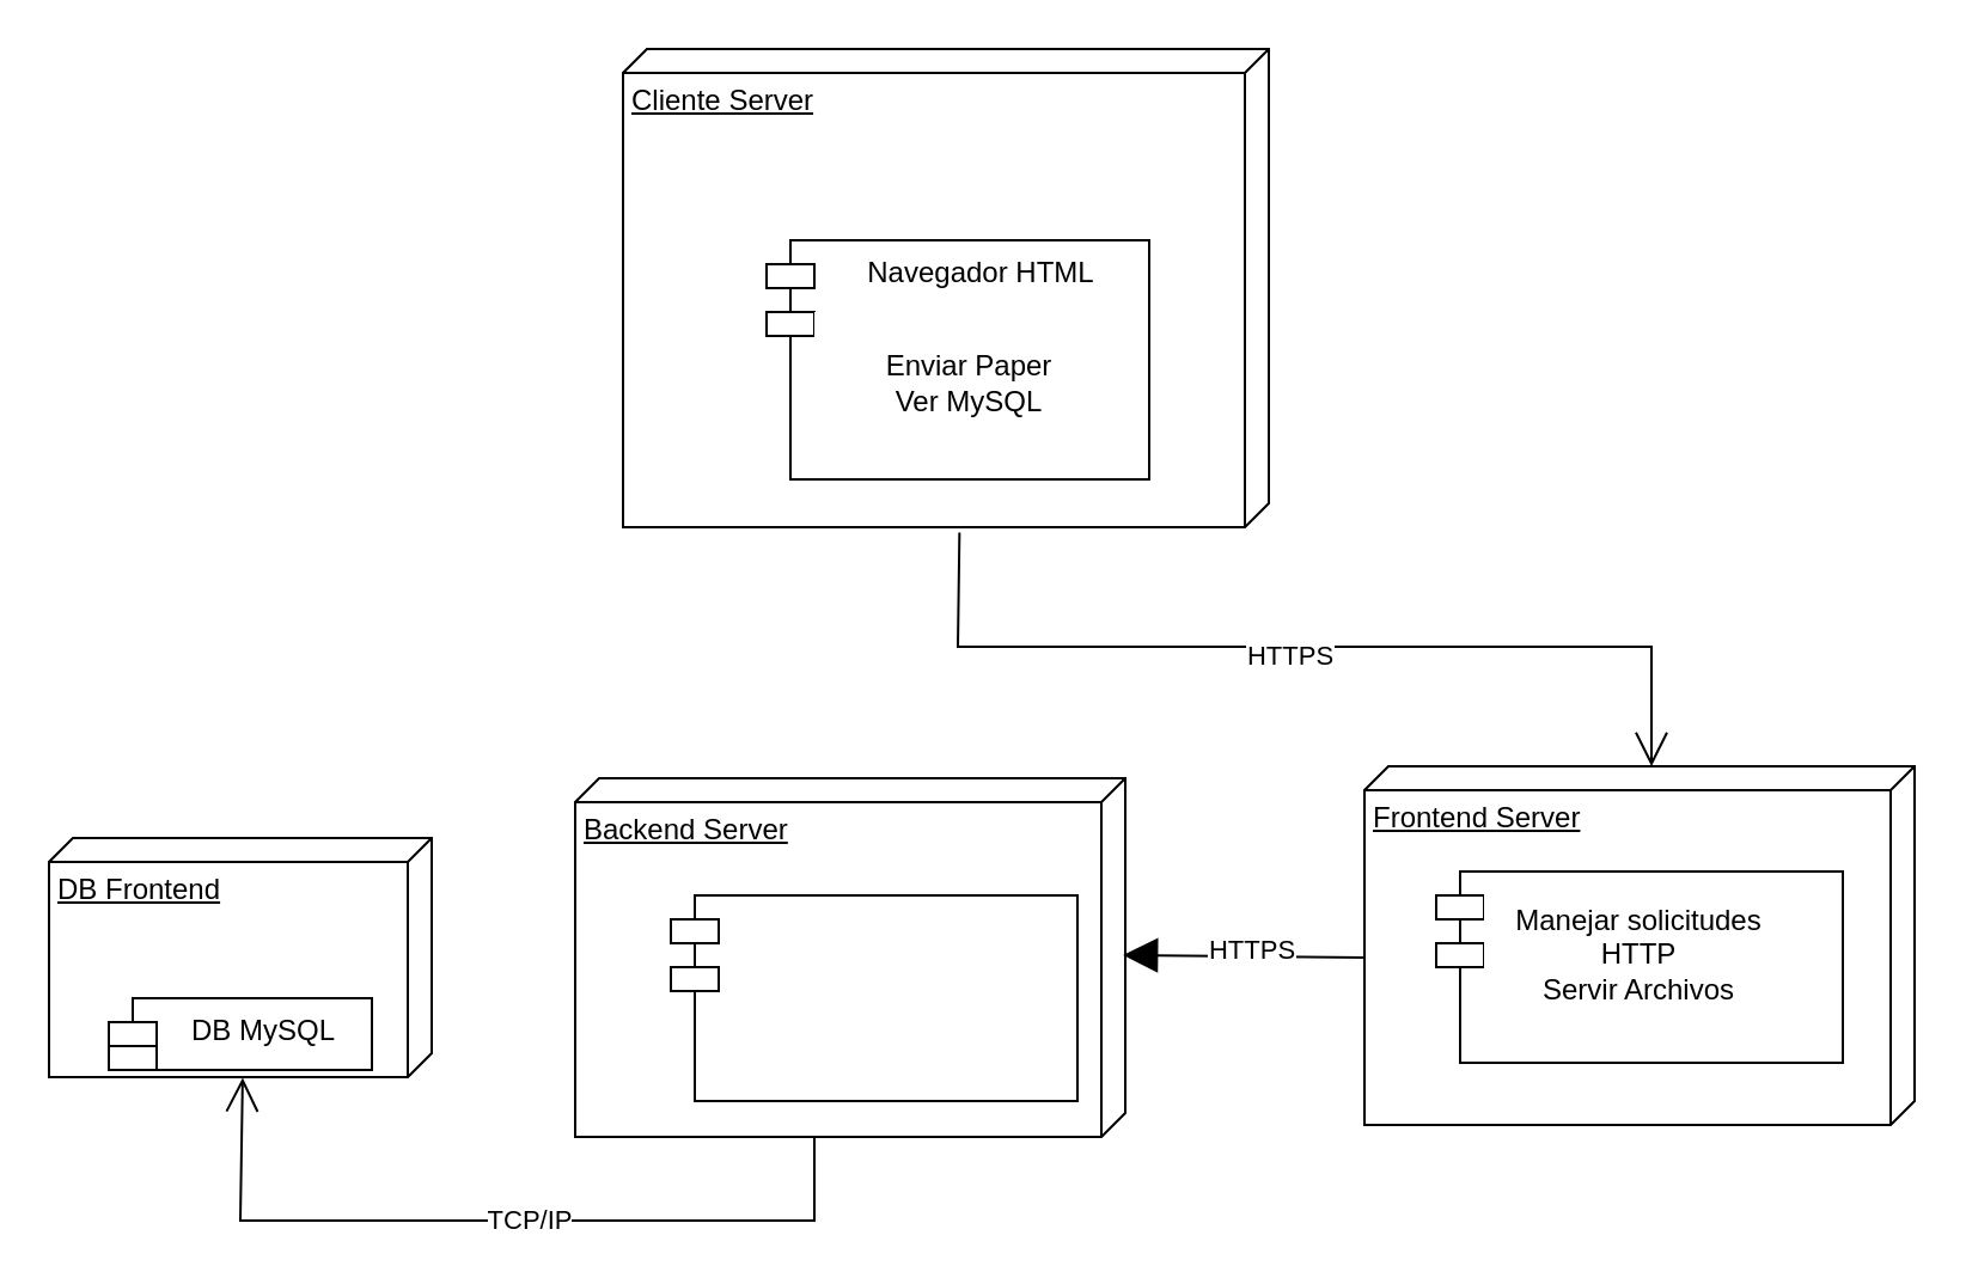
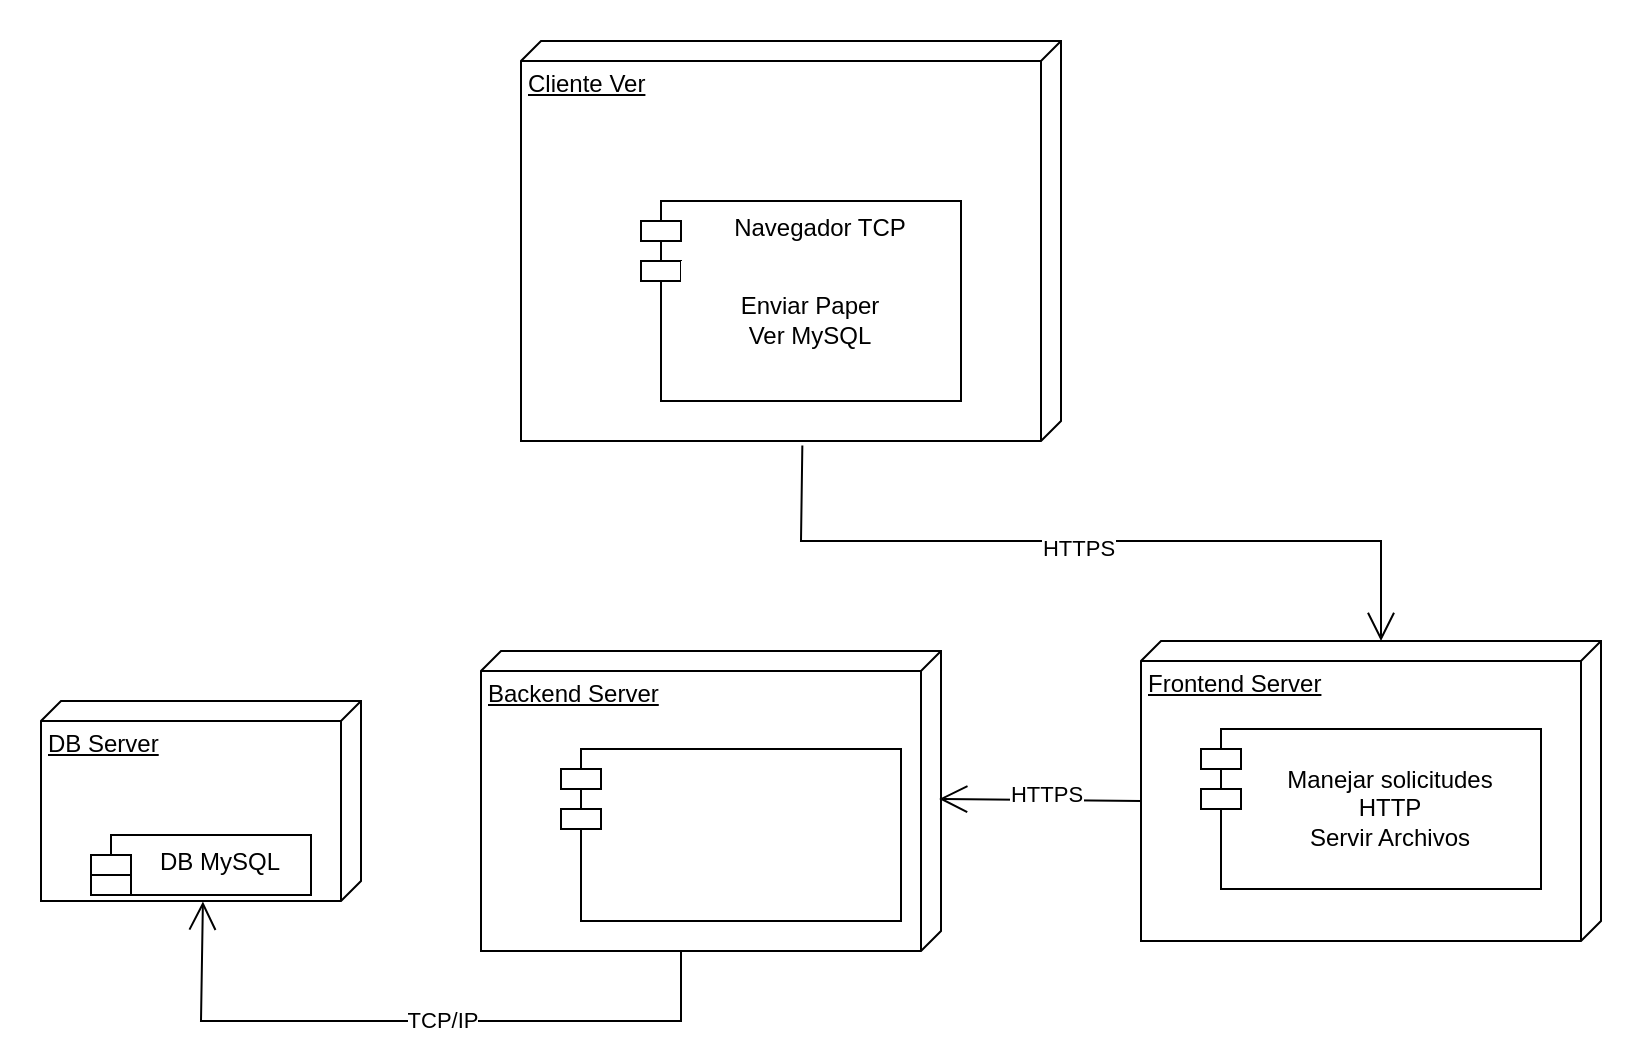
  <mxCell id="0" />
  <mxCell id="1" parent="0" />
  <mxCell id="2" value="Frontend Server" style="verticalAlign=top;align=left;spacingTop=8;spacingLeft=2;spacingRight=12;shape=cube;size=10;direction=south;fontStyle=4;html=1;whiteSpace=wrap;" vertex="1" parent="1"><mxGeometry x="570" y="320" width="230" height="150" as="geometry" /></mxCell>
- <mxCell id="3" value="Cliente Server" style="verticalAlign=top;align=left;spacingTop=8;spacingLeft=2;spacingRight=12;shape=cube;size=10;direction=south;fontStyle=4;html=1;whiteSpace=wrap;" vertex="1" parent="1"><mxGeometry x="260" y="20" width="270" height="200" as="geometry" /></mxCell>
- <mxCell id="4" value="&lt;div style=&quot;&quot;&gt;&lt;span style=&quot;background-color: initial;&quot;&gt;Navegador HTML&lt;/span&gt;&lt;/div&gt;" style="shape=module;align=left;spacingLeft=20;align=center;verticalAlign=top;whiteSpace=wrap;html=1;" vertex="1" parent="1"><mxGeometry x="320" y="100" width="160" height="100" as="geometry" /></mxCell>
+ <mxCell id="3" value="Cliente Ver" style="verticalAlign=top;align=left;spacingTop=8;spacingLeft=2;spacingRight=12;shape=cube;size=10;direction=south;fontStyle=4;html=1;whiteSpace=wrap;" vertex="1" parent="1"><mxGeometry x="260" y="20" width="270" height="200" as="geometry" /></mxCell>
+ <mxCell id="4" value="&lt;div style=&quot;&quot;&gt;&lt;span style=&quot;background-color: initial;&quot;&gt;Navegador TCP&lt;/span&gt;&lt;/div&gt;" style="shape=module;align=left;spacingLeft=20;align=center;verticalAlign=top;whiteSpace=wrap;html=1;" vertex="1" parent="1"><mxGeometry x="320" y="100" width="160" height="100" as="geometry" /></mxCell>
  <mxCell id="5" value="" style="shape=module;align=left;spacingLeft=20;align=center;verticalAlign=top;whiteSpace=wrap;html=1;" vertex="1" parent="1"><mxGeometry x="600" y="364" width="170" height="80" as="geometry" /></mxCell>
  <mxCell id="6" value="&lt;div&gt;Enviar Paper&lt;/div&gt;&lt;div&gt;Ver MySQL&lt;/div&gt;" style="html=1;whiteSpace=wrap;strokeColor=none;" vertex="1" parent="1"><mxGeometry x="340" y="130" width="130" height="60" as="geometry" /></mxCell>
- <mxCell id="7" value="Manejar solicitudes HTTP&lt;div&gt;Servir Archivos&lt;/div&gt;" style="html=1;whiteSpace=wrap;strokeColor=none;" vertex="1" parent="1"><mxGeometry x="620" y="369" width="130" height="60" as="geometry" /></mxCell>
+ <mxCell id="7" value="Manejar solicitudes HTTP&lt;div&gt;Servir Archivos&lt;/div&gt;" style="html=1;whiteSpace=wrap;strokeColor=none;" vertex="1" parent="1"><mxGeometry x="630" y="374" width="130" height="60" as="geometry" /></mxCell>
  <mxCell id="8" value="Backend Server" style="verticalAlign=top;align=left;spacingTop=8;spacingLeft=2;spacingRight=12;shape=cube;size=10;direction=south;fontStyle=4;html=1;whiteSpace=wrap;" vertex="1" parent="1"><mxGeometry x="240" y="325" width="230" height="150" as="geometry" /></mxCell>
  <mxCell id="9" value="" style="shape=module;align=left;spacingLeft=20;align=center;verticalAlign=top;whiteSpace=wrap;html=1;" vertex="1" parent="1"><mxGeometry x="280" y="374" width="170" height="86" as="geometry" /></mxCell>
- <mxCell id="10" value="DB Frontend" style="verticalAlign=top;align=left;spacingTop=8;spacingLeft=2;spacingRight=12;shape=cube;size=10;direction=south;fontStyle=4;html=1;whiteSpace=wrap;" vertex="1" parent="1"><mxGeometry x="20" y="350" width="160" height="100" as="geometry" /></mxCell>
+ <mxCell id="10" value="DB Server" style="verticalAlign=top;align=left;spacingTop=8;spacingLeft=2;spacingRight=12;shape=cube;size=10;direction=south;fontStyle=4;html=1;whiteSpace=wrap;" vertex="1" parent="1"><mxGeometry x="20" y="350" width="160" height="100" as="geometry" /></mxCell>
  <mxCell id="11" value="DB MySQL" style="shape=module;align=left;spacingLeft=20;align=center;verticalAlign=top;whiteSpace=wrap;html=1;" vertex="1" parent="1"><mxGeometry x="45" y="417" width="110" height="30" as="geometry" /></mxCell>
  <mxCell id="12" value="" style="endArrow=open;endFill=1;endSize=12;html=1;rounded=0;entryX=1.003;entryY=0.494;entryDx=0;entryDy=0;entryPerimeter=0;exitX=0;exitY=0;exitDx=0;exitDy=110;exitPerimeter=0;" edge="1" parent="1" target="10"><mxGeometry width="160" relative="1" as="geometry"><mxPoint x="340" y="475" as="sourcePoint" /><mxPoint x="159.68" y="561" as="targetPoint" /><Array as="points"><mxPoint x="340" y="510" /><mxPoint x="100" y="510" /></Array></mxGeometry></mxCell>
  <mxCell id="13" value="TCP/IP" style="edgeLabel;html=1;align=center;verticalAlign=middle;resizable=0;points=[];" vertex="1" connectable="0" parent="12"><mxGeometry x="-0.076" y="-1" relative="1" as="geometry"><mxPoint as="offset" /></mxGeometry></mxCell>
  <mxCell id="14" value="" style="endArrow=open;endFill=1;endSize=12;html=1;rounded=0;exitX=1.011;exitY=0.479;exitDx=0;exitDy=0;exitPerimeter=0;entryX=0;entryY=0;entryDx=0;entryDy=110;entryPerimeter=0;" edge="1" parent="1" source="3" target="2"><mxGeometry width="160" relative="1" as="geometry"><mxPoint x="490" y="230" as="sourcePoint" /><mxPoint x="620" y="320" as="targetPoint" /><Array as="points"><mxPoint x="400" y="270" /><mxPoint x="690" y="270" /></Array></mxGeometry></mxCell>
  <mxCell id="15" value="HTTPS" style="edgeLabel;html=1;align=center;verticalAlign=middle;resizable=0;points=[];" vertex="1" connectable="0" parent="14"><mxGeometry x="-0.04" y="-3" relative="1" as="geometry"><mxPoint as="offset" /></mxGeometry></mxCell>
- <mxCell id="16" value="" style="endArrow=block;endFill=1;endSize=12;html=1;rounded=0;exitX=0;exitY=0;exitDx=80;exitDy=230;exitPerimeter=0;entryX=0.493;entryY=0.004;entryDx=0;entryDy=0;entryPerimeter=0;" edge="1" parent="1" source="2" target="8"><mxGeometry width="160" relative="1" as="geometry"><mxPoint x="510" y="510" as="sourcePoint" /><mxPoint x="710" y="600" as="targetPoint" /><Array as="points" /></mxGeometry></mxCell>
+ <mxCell id="16" value="" style="endArrow=open;endFill=1;endSize=12;html=1;rounded=0;exitX=0;exitY=0;exitDx=80;exitDy=230;exitPerimeter=0;entryX=0.493;entryY=0.004;entryDx=0;entryDy=0;entryPerimeter=0;" edge="1" parent="1" source="2" target="8"><mxGeometry width="160" relative="1" as="geometry"><mxPoint x="510" y="510" as="sourcePoint" /><mxPoint x="710" y="600" as="targetPoint" /><Array as="points" /></mxGeometry></mxCell>
  <mxCell id="17" value="HTTPS" style="edgeLabel;html=1;align=center;verticalAlign=middle;resizable=0;points=[];" vertex="1" connectable="0" parent="16"><mxGeometry x="-0.04" y="-3" relative="1" as="geometry"><mxPoint as="offset" /></mxGeometry></mxCell>
